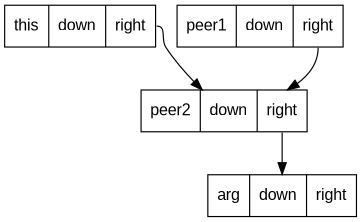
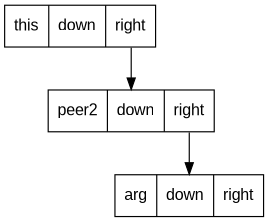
  digraph {
    fontname="Liberation Sans"
    node [fontname="Liberation Sans" shape=record]
    edge [fontname="Liberation Sans" tailport=right]
    n1 [label="this | <down> down | <right> right"]
    n2 [label="peer2 | <down> down | <right> right"]
-   n3 [label="peer1 | <down> down | <right> right"]
    n4 [label="arg | <down> down | <right> right"]
    n1 -> n2
    n2 -> n4
-   n3 -> n2
  }
